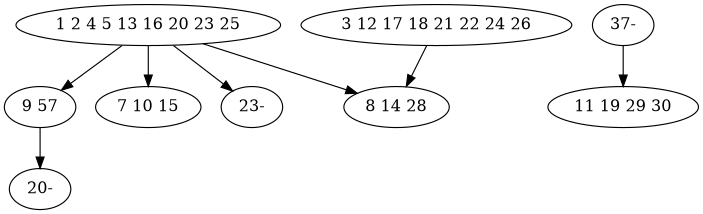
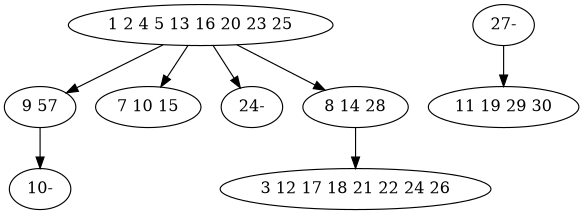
  digraph {
    n1 [label="1 2 4 5 13 16 20 23 25"]
    n2 [label="9 57"]
    n3 [label="7 10 15"]
-   n4 [label="23-"]
+   n4 [label="24-"]
    n5 [label="8 14 28"]
    n6 [label="3 12 17 18 21 22 24 26"]
-   n7 [label="20-"]
-   n8 [label="37-"]
+   n7 [label="10-"]
+   n8 [label="27-"]
    n9 [label="11 19 29 30"]
    n1 -> n2
    n1 -> n3
    n1 -> n4
    n1 -> n5
    n2 -> n7
-   n6 -> n5
+   n5 -> n6
    n8 -> n9
  }
